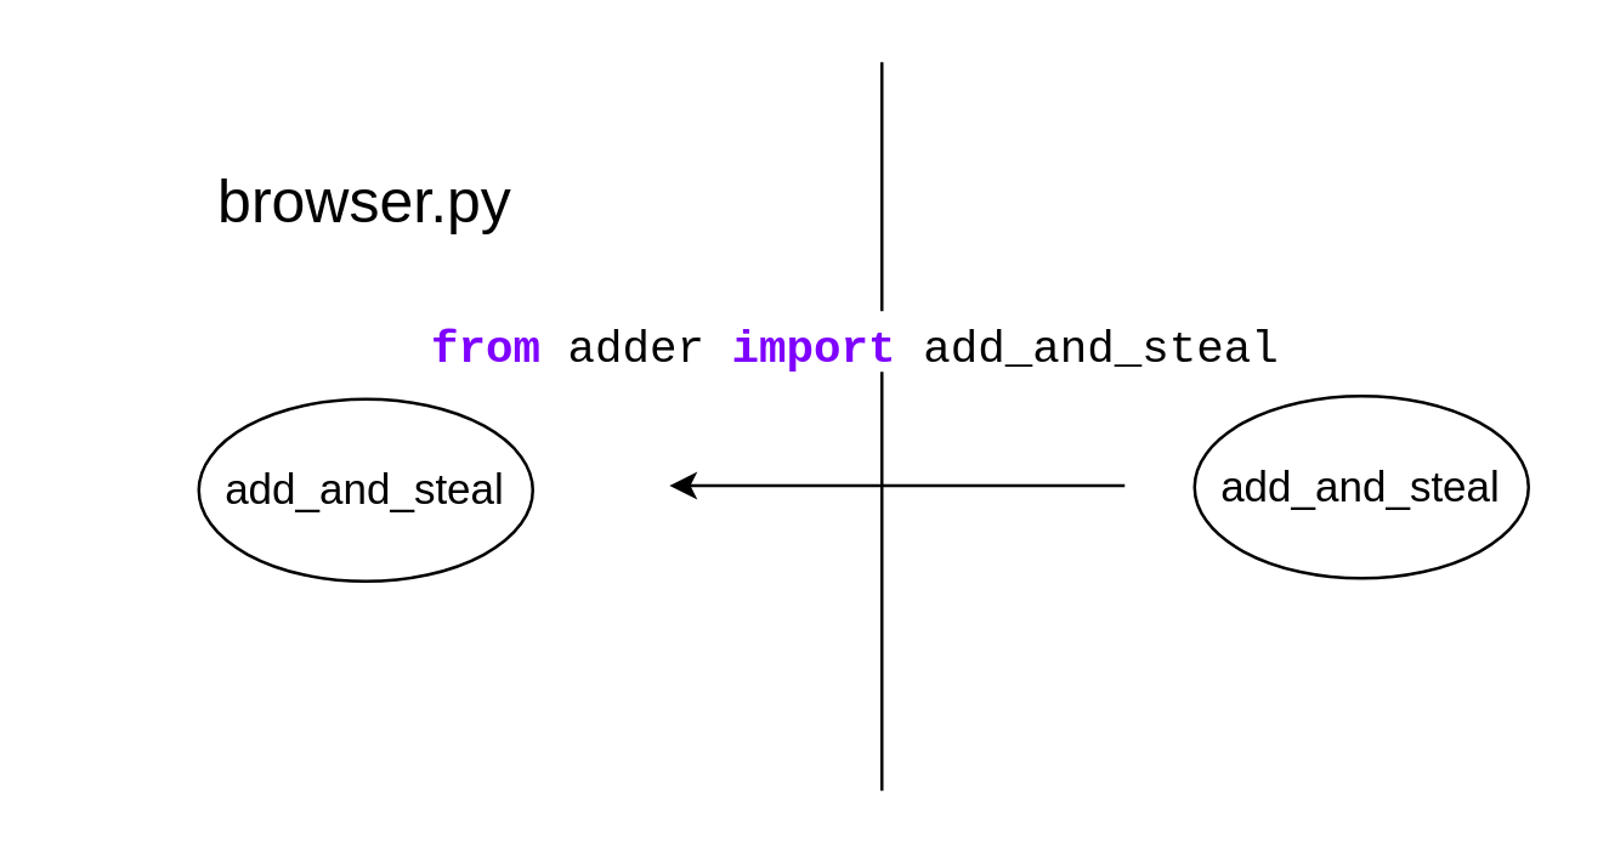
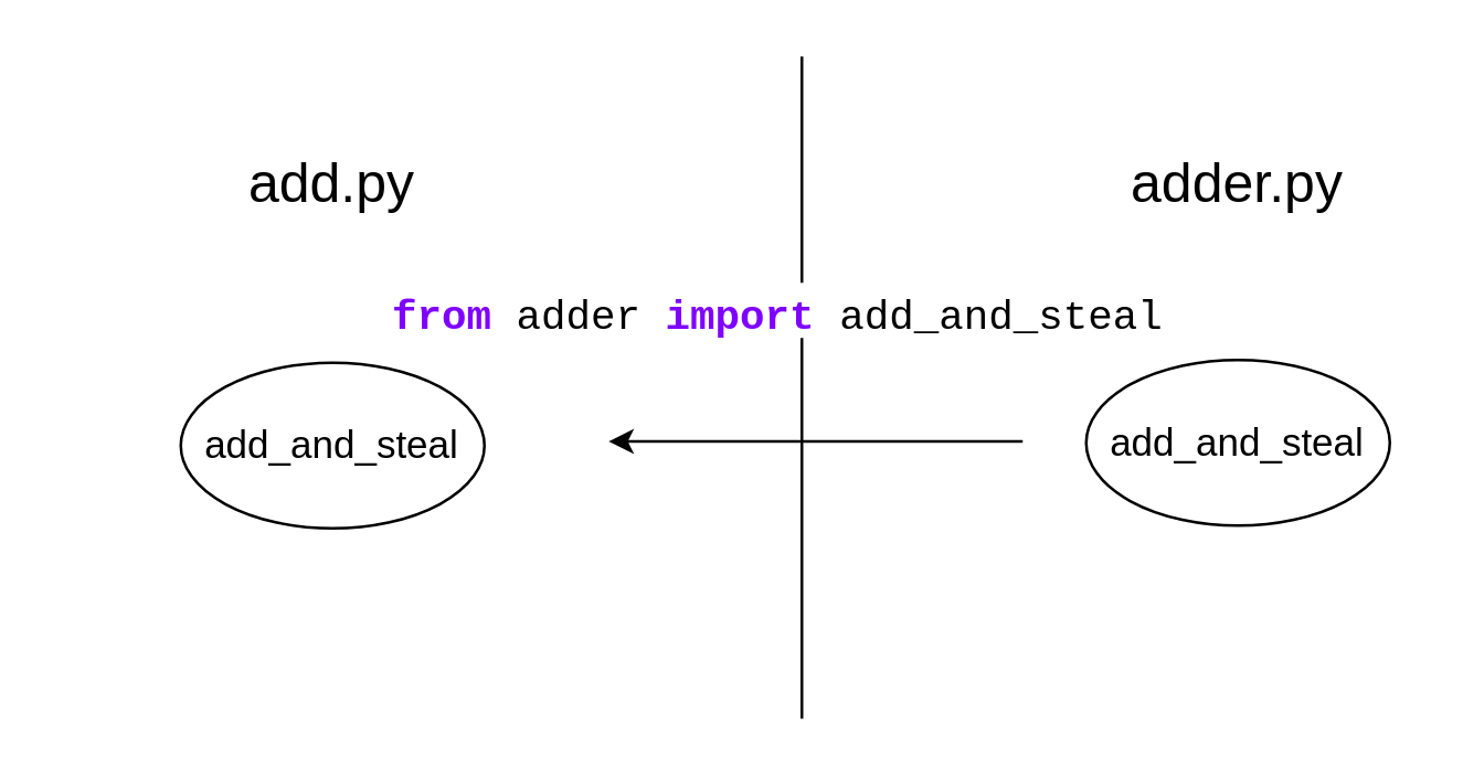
  <mxCell id="0" />
  <mxCell id="1" parent="0" />
- <mxCell id="2" value="browser.py" style="text;html=1;strokeColor=none;fillColor=none;align=center;verticalAlign=middle;whiteSpace=wrap;rounded=0;fontSize=20;" vertex="1" parent="1"><mxGeometry x="60" y="50" width="120" height="30" as="geometry" /></mxCell>
+ <mxCell id="2" value="add.py" style="text;html=1;strokeColor=none;fillColor=none;align=center;verticalAlign=middle;whiteSpace=wrap;rounded=0;fontSize=20;" vertex="1" parent="1"><mxGeometry x="60" y="50" width="120" height="30" as="geometry" /></mxCell>
+ <mxCell id="3" value="adder.py" style="text;html=1;strokeColor=none;fillColor=none;align=center;verticalAlign=middle;whiteSpace=wrap;rounded=0;fontSize=20;" vertex="1" parent="1"><mxGeometry x="388" y="50" width="120" height="30" as="geometry" /></mxCell>
  <mxCell id="4" value="" style="endArrow=none;html=1;fontSize=20;" edge="1" parent="1"><mxGeometry width="50" height="50" relative="1" as="geometry"><mxPoint x="290" y="260" as="sourcePoint" /><mxPoint x="290" as="targetPoint" y="20" /></mxGeometry></mxCell>
  <mxCell id="5" value="add_and_steal" style="ellipse;whiteSpace=wrap;html=1;fontSize=14;" vertex="1" parent="1"><mxGeometry x="393" y="130" width="110" height="60" as="geometry" /></mxCell>
  <mxCell id="6" value="" style="endArrow=classic;html=1;fontSize=14;entryX=1;entryY=0.5;entryDx=0;entryDy=0;" edge="1" parent="1"><mxGeometry width="50" height="50" relative="1" as="geometry"><mxPoint x="370" y="159.5" as="sourcePoint" /><mxPoint x="220" y="159.5" as="targetPoint" /></mxGeometry></mxCell>
  <mxCell id="7" value="&lt;font face=&quot;Courier New&quot; style=&quot;font-size: 15px&quot;&gt;&lt;b style=&quot;font-size: 15px&quot;&gt;&lt;font color=&quot;#7f00ff&quot; style=&quot;font-size: 15px&quot;&gt;from&amp;nbsp;&lt;/font&gt;&lt;/b&gt;&lt;/font&gt;&lt;span style=&quot;font-family: &amp;#34;courier new&amp;#34; ; font-size: 15px&quot;&gt;adder&lt;/span&gt;&lt;font face=&quot;Courier New&quot; style=&quot;font-size: 15px&quot;&gt;&lt;b style=&quot;font-size: 15px&quot;&gt;&lt;font color=&quot;#7f00ff&quot; style=&quot;font-size: 15px&quot;&gt;&amp;nbsp;import&lt;/font&gt;&amp;nbsp;&lt;/b&gt;add_and_steal&lt;/font&gt;" style="text;html=1;resizable=0;points=[];autosize=1;align=left;verticalAlign=top;spacingTop=-4;fillColor=#ffffff;fontSize=15;" vertex="1" parent="1"><mxGeometry x="140" y="102" width="290" height="20" as="geometry" /></mxCell>
  <mxCell id="8" value="" style="group" vertex="1" connectable="0" parent="1"><mxGeometry x="20" y="71" width="200" height="170" as="geometry" /></mxCell>
  <mxCell id="9" value="add_and_steal" style="ellipse;whiteSpace=wrap;html=1;fontSize=14;" vertex="1" parent="8"><mxGeometry x="45" y="60" width="110" height="60" as="geometry" /></mxCell>
